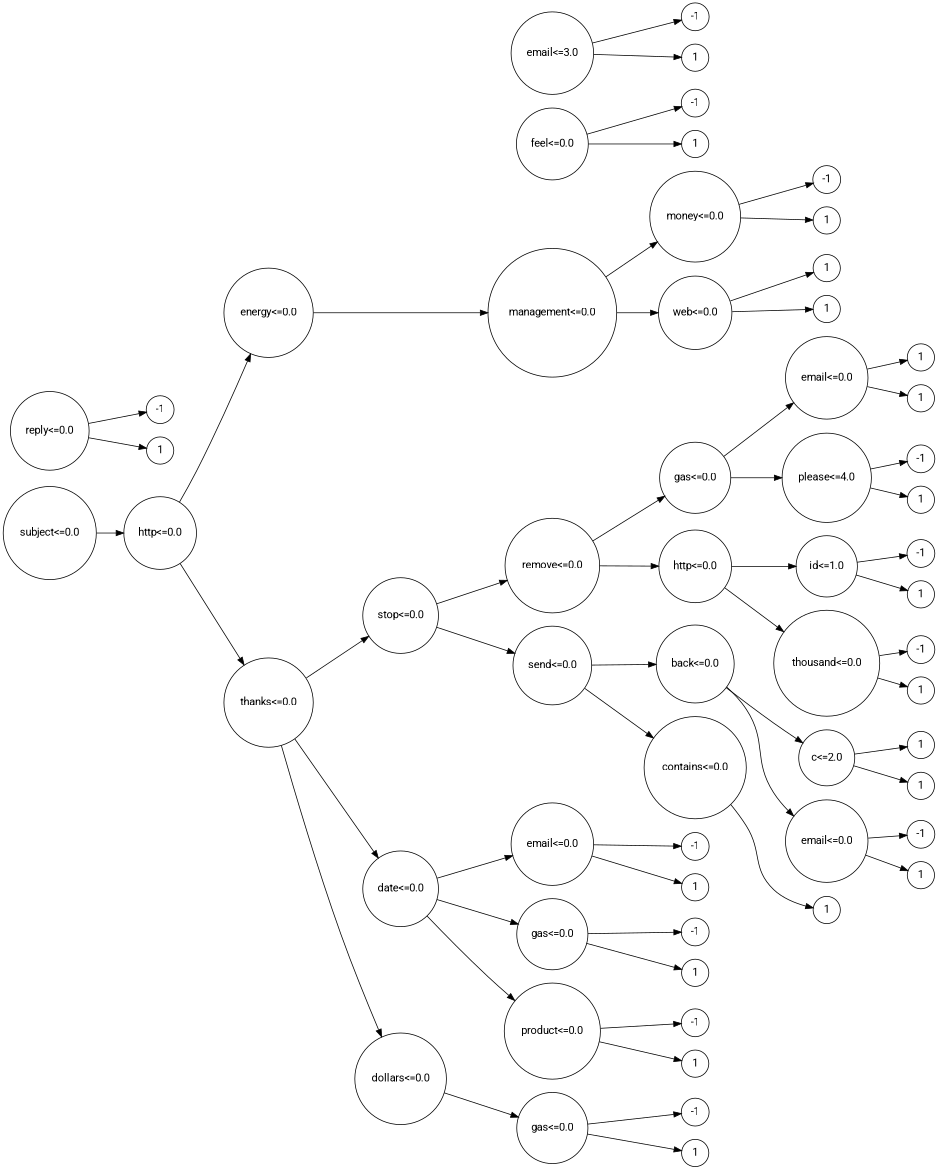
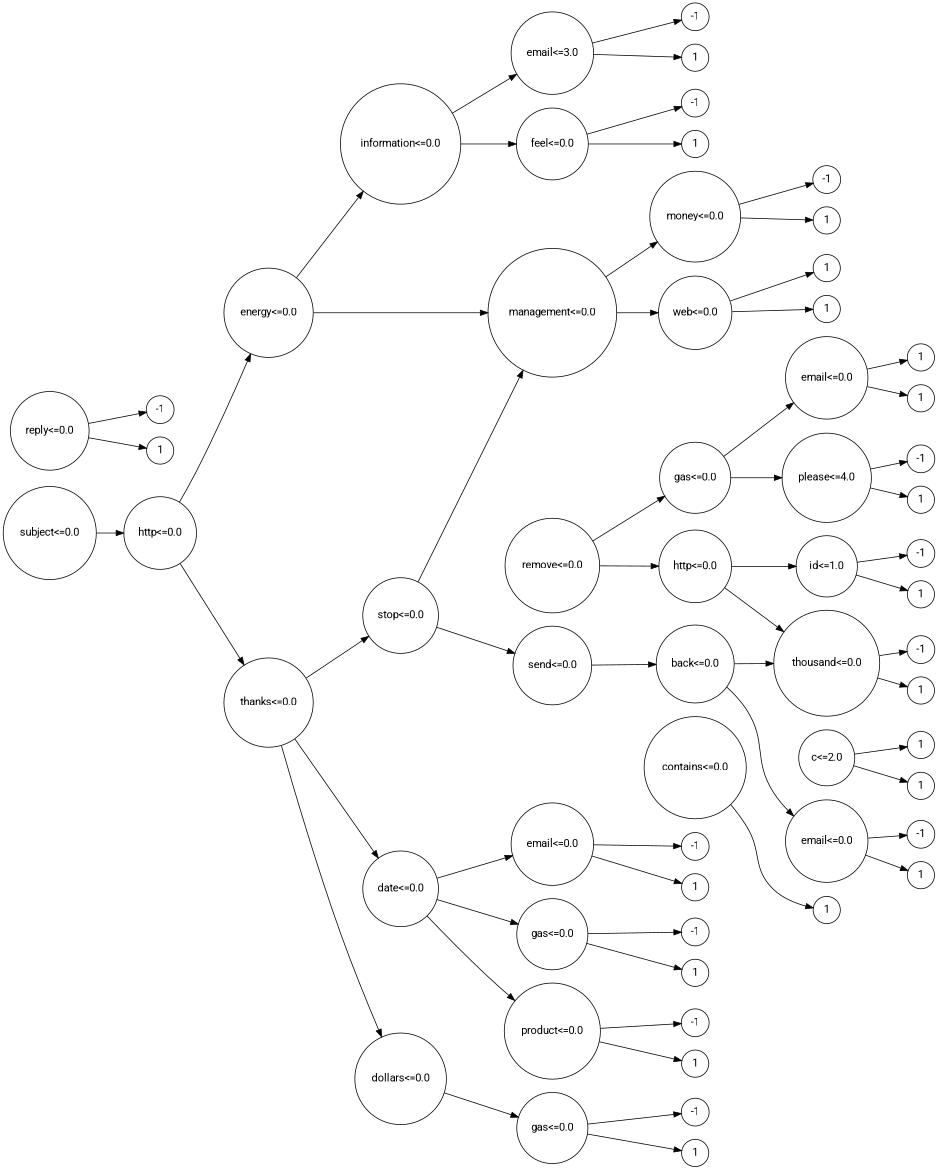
  digraph {
    fontname=Roboto
    rankdir=LR
    node [fontname=Roboto shape=circle]
    edge [fontname=Roboto]
    n1 [label="subject<=0.0"]
    n2 [label="http<=0.0"]
    n3 [label="energy<=0.0"]
    n4 [label="thanks<=0.0"]
    n5 [label="stop<=0.0"]
    n6 [label="remove<=0.0"]
    n7 [label="send<=0.0"]
+   n8 [label="information<=0.0"]
    n9 [label="management<=0.0"]
    n10 [label="date<=0.0"]
    n11 [label="dollars<=0.0"]
    n12 [label="gas<=0.0"]
    n13 [label="http<=0.0"]
    n14 [label="back<=0.0"]
    n15 [label="contains<=0.0"]
    n16 [label="email<=3.0"]
    n17 [label="feel<=0.0"]
    n18 [label="money<=0.0"]
    n19 [label="web<=0.0"]
    n20 [label="email<=0.0"]
    n21 [label="gas<=0.0"]
    n22 [label="product<=0.0"]
    n23 [label="gas<=0.0"]
    n24 [label="email<=0.0"]
    n25 [label="please<=4.0"]
    n26 [label="id<=1.0"]
    n27 [label="thousand<=0.0"]
    n28 [label="c<=2.0"]
    n29 [label="email<=0.0"]
    n30 [label=1]
    n31 [label=-1]
    n32 [label=1]
    n33 [label=-1]
    n34 [label=1]
    n35 [label=-1]
    n36 [label=1]
    n37 [label=1]
    n38 [label=1]
    n39 [label=-1]
    n40 [label=1]
    n41 [label=-1]
    n42 [label=1]
    n43 [label=-1]
    n44 [label=1]
    n45 [label=-1]
    n46 [label=1]
    n47 [label=1]
    n48 [label=1]
    n49 [label=-1]
    n50 [label=1]
    n51 [label=-1]
    n52 [label=1]
    n53 [label=-1]
    n54 [label=1]
    n55 [label=1]
    n56 [label=1]
    n57 [label=-1]
    n58 [label=1]
    n59 [label="reply<=0.0"]
    n60 [label=-1]
    n61 [label=1]
    n1 -> n2
    n2 -> n3
    n2 -> n4
+   n3 -> n8
    n3 -> n9
    n4 -> n5
    n4 -> n10
    n4 -> n11
-   n5 -> n6
+   n5 -> n9
    n5 -> n7
    n6 -> n12
    n6 -> n13
    n7 -> n14
-   n7 -> n15
+   n8 -> n16
+   n8 -> n17
    n9 -> n18
    n9 -> n19
    n10 -> n20
    n10 -> n21
    n10 -> n22
    n11 -> n23
    n12 -> n24
    n12 -> n25
    n13 -> n26
    n13 -> n27
-   n14 -> n28
+   n14 -> n27
    n14 -> n29
    n15 -> n30
    n16 -> n31
    n16 -> n32
    n17 -> n33
    n17 -> n34
    n18 -> n35
    n18 -> n36
    n19 -> n37
    n19 -> n38
    n20 -> n39
    n20 -> n40
    n21 -> n41
    n21 -> n42
    n22 -> n45
    n22 -> n46
    n23 -> n43
    n23 -> n44
    n24 -> n47
    n24 -> n48
    n25 -> n49
    n25 -> n50
    n26 -> n51
    n26 -> n52
    n27 -> n53
    n27 -> n54
    n28 -> n55
    n28 -> n56
    n29 -> n57
    n29 -> n58
    n59 -> n60
    n59 -> n61
  }
